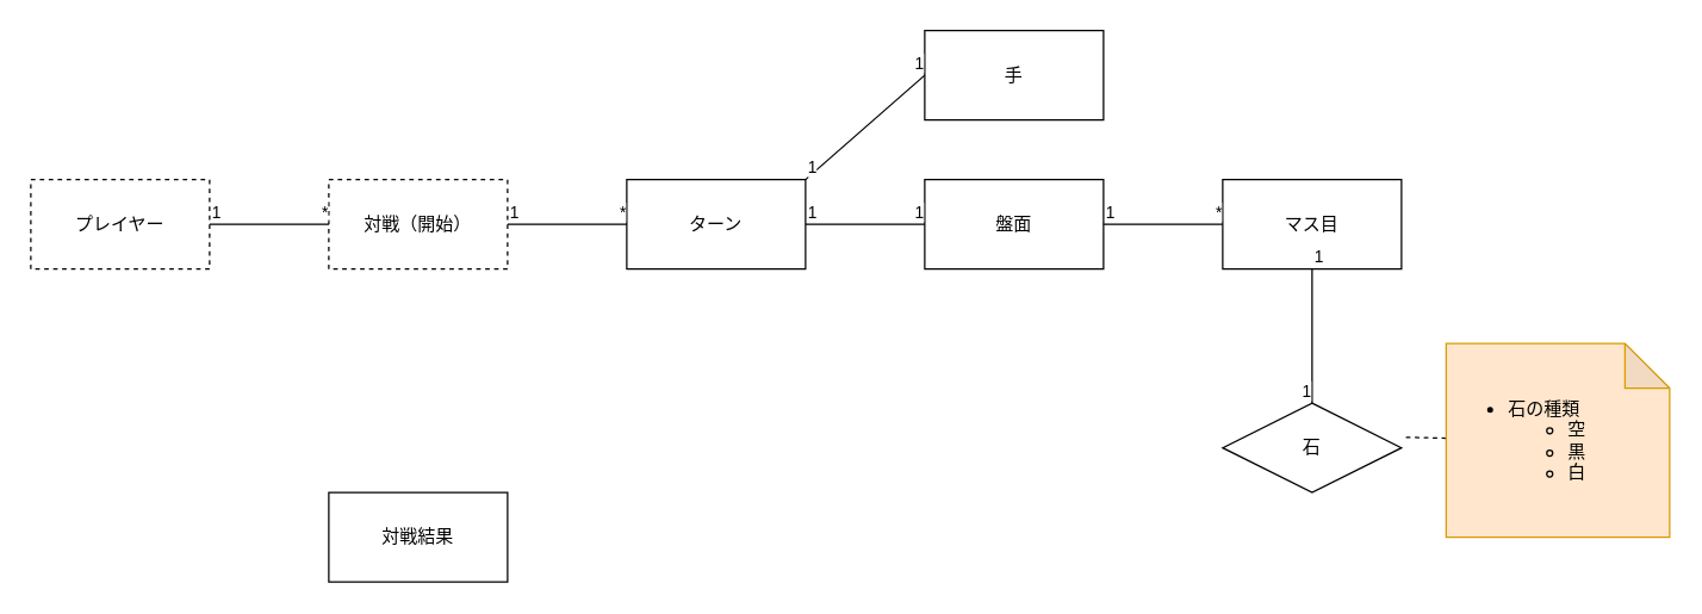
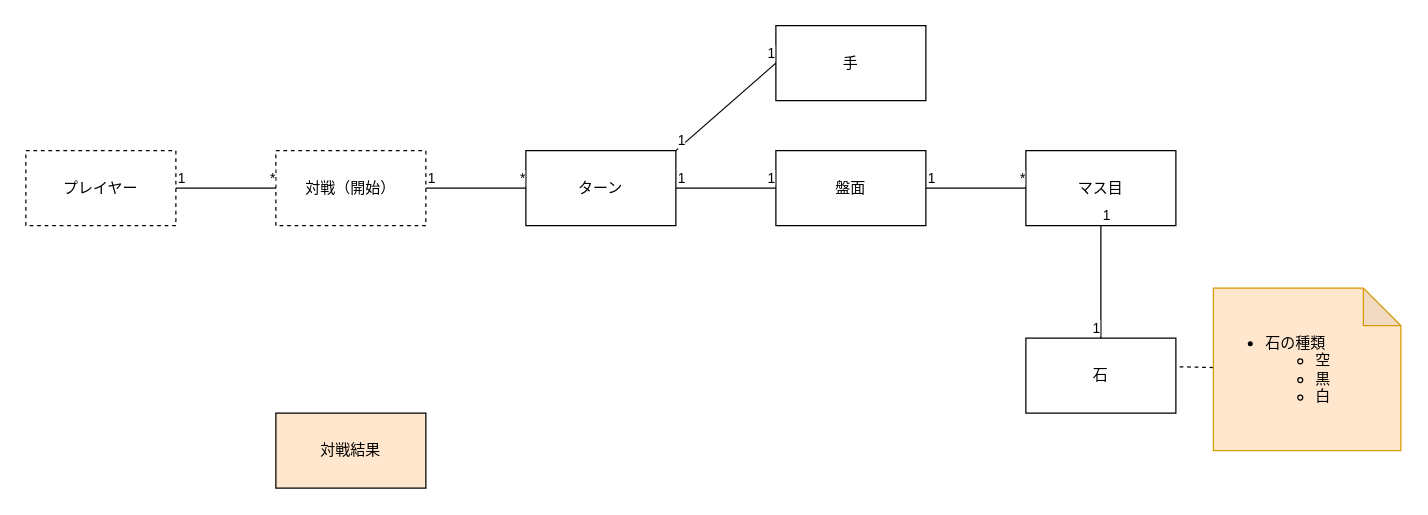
  <mxCell id="0" />
  <mxCell id="1" parent="0" />
  <mxCell id="2" value="対戦（開始）" style="rounded=0;whiteSpace=wrap;html=1;dashed=1;" vertex="1" parent="1"><mxGeometry x="220" y="120" width="120" height="60" as="geometry" /></mxCell>
- <mxCell id="3" value="石" style="rhombus;whiteSpace=wrap;html=1;" vertex="1" parent="1"><mxGeometry x="820" y="270" width="120" height="60" as="geometry" /></mxCell>
+ <mxCell id="3" value="石" style="rounded=0;whiteSpace=wrap;html=1;" vertex="1" parent="1"><mxGeometry x="820" y="270" width="120" height="60" as="geometry" /></mxCell>
  <mxCell id="4" value="盤面&lt;span style=&quot;font-family: monospace; font-size: 0px; text-align: start; text-wrap: nowrap;&quot;&gt;%3CmxGraphModel%3E%3Croot%3E%3CmxCell%20id%3D%220%22%2F%3E%3CmxCell%20id%3D%221%22%20parent%3D%220%22%2F%3E%3CmxCell%20id%3D%222%22%20value%3D%22%E5%AF%BE%E6%88%A6%EF%BC%88%E9%96%8B%E5%A7%8B%EF%BC%89%22%20style%3D%22rounded%3D0%3BwhiteSpace%3Dwrap%3Bhtml%3D1%3B%22%20vertex%3D%221%22%20parent%3D%221%22%3E%3CmxGeometry%20x%3D%2280%22%20y%3D%22150%22%20width%3D%22120%22%20height%3D%2260%22%20as%3D%22geometry%22%2F%3E%3C%2FmxCell%3E%3C%2Froot%3E%3C%2FmxGraphModel%3E&lt;/span&gt;" style="rounded=0;whiteSpace=wrap;html=1;" vertex="1" parent="1"><mxGeometry x="620" y="120" width="120" height="60" as="geometry" /></mxCell>
- <mxCell id="5" value="対戦結果" style="rounded=0;whiteSpace=wrap;html=1;" vertex="1" parent="1"><mxGeometry x="220" y="330" width="120" height="60" as="geometry" /></mxCell>
+ <mxCell id="5" value="対戦結果" style="rounded=0;whiteSpace=wrap;html=1;fillColor=#ffe6cc;" vertex="1" parent="1"><mxGeometry x="220" y="330" width="120" height="60" as="geometry" /></mxCell>
  <mxCell id="6" value="プレイヤー" style="rounded=0;whiteSpace=wrap;html=1;dashed=1;" vertex="1" parent="1"><mxGeometry x="20" y="120" width="120" height="60" as="geometry" /></mxCell>
  <mxCell id="7" style="edgeStyle=none;html=1;entryX=1.003;entryY=0.382;entryDx=0;entryDy=0;endArrow=none;endFill=0;dashed=1;entryPerimeter=0;" edge="1" parent="1" source="8" target="3"><mxGeometry relative="1" as="geometry" /></mxCell>
  <mxCell id="8" value="&lt;ul&gt;&lt;li&gt;&lt;span style=&quot;background-color: transparent;&quot;&gt;石の種類&lt;/span&gt;&lt;/li&gt;&lt;ul&gt;&lt;li&gt;&lt;font&gt;空&lt;/font&gt;&lt;/li&gt;&lt;li&gt;&lt;font&gt;黒&lt;/font&gt;&lt;/li&gt;&lt;li&gt;&lt;font&gt;白&lt;/font&gt;&lt;/li&gt;&lt;/ul&gt;&lt;/ul&gt;" style="shape=note;whiteSpace=wrap;html=1;backgroundOutline=1;darkOpacity=0.05;fillColor=#ffe6cc;strokeColor=#d79b00;align=left;" vertex="1" parent="1"><mxGeometry x="970" y="230" width="150" height="130" as="geometry" /></mxCell>
  <mxCell id="9" value="" style="endArrow=none;html=1;exitX=1;exitY=0.5;exitDx=0;exitDy=0;entryX=0;entryY=0.5;entryDx=0;entryDy=0;" edge="1" parent="1" source="6" target="2"><mxGeometry relative="1" as="geometry"><mxPoint x="10" y="149.38" as="sourcePoint" /><mxPoint x="170" y="149.38" as="targetPoint" /></mxGeometry></mxCell>
  <mxCell id="10" value="1" style="edgeLabel;resizable=0;html=1;align=left;verticalAlign=bottom;" connectable="0" vertex="1" parent="9"><mxGeometry x="-1" relative="1" as="geometry" /></mxCell>
  <mxCell id="11" value="*" style="edgeLabel;resizable=0;html=1;align=right;verticalAlign=bottom;" connectable="0" vertex="1" parent="9"><mxGeometry x="1" relative="1" as="geometry" /></mxCell>
  <mxCell id="12" value="ターン" style="rounded=0;whiteSpace=wrap;html=1;" vertex="1" parent="1"><mxGeometry x="420" y="120" width="120" height="60" as="geometry" /></mxCell>
  <mxCell id="13" value="" style="endArrow=none;html=1;exitX=1;exitY=0.5;exitDx=0;exitDy=0;entryX=0;entryY=0.5;entryDx=0;entryDy=0;" edge="1" parent="1" source="2" target="12"><mxGeometry relative="1" as="geometry"><mxPoint x="400" y="240" as="sourcePoint" /><mxPoint x="680" y="240" as="targetPoint" /></mxGeometry></mxCell>
  <mxCell id="14" value="1" style="edgeLabel;resizable=0;html=1;align=left;verticalAlign=bottom;" connectable="0" vertex="1" parent="13"><mxGeometry x="-1" relative="1" as="geometry" /></mxCell>
  <mxCell id="15" value="*" style="edgeLabel;resizable=0;html=1;align=right;verticalAlign=bottom;" connectable="0" vertex="1" parent="13"><mxGeometry x="1" relative="1" as="geometry" /></mxCell>
  <mxCell id="16" value="" style="endArrow=none;html=1;exitX=1;exitY=0.5;exitDx=0;exitDy=0;entryX=0;entryY=0.5;entryDx=0;entryDy=0;" edge="1" parent="1" source="12" target="4"><mxGeometry relative="1" as="geometry"><mxPoint x="590" y="230" as="sourcePoint" /><mxPoint x="710" y="230" as="targetPoint" /></mxGeometry></mxCell>
  <mxCell id="17" value="1" style="edgeLabel;resizable=0;html=1;align=left;verticalAlign=bottom;" connectable="0" vertex="1" parent="16"><mxGeometry x="-1" relative="1" as="geometry" /></mxCell>
  <mxCell id="18" value="1" style="edgeLabel;resizable=0;html=1;align=right;verticalAlign=bottom;" connectable="0" vertex="1" parent="16"><mxGeometry x="1" relative="1" as="geometry" /></mxCell>
  <mxCell id="19" value="&lt;div style=&quot;text-align: center;&quot;&gt;&lt;font&gt;&lt;span style=&quot;text-align: start; background-color: transparent;&quot;&gt;&lt;font&gt;マス目&lt;/font&gt;&lt;/span&gt;&lt;span style=&quot;font-family: monospace; font-size: 0px; text-align: start; text-wrap: nowrap; background-color: transparent;&quot;&gt;%3CmxGraphModel%3E%3Croot%3E%3CmxCell%20id%3D%220%22%2F%3E%3CmxCell%20id%3D%221%22%20parent%3D%220%22%2F%3E%3CmxCell%20id%3D%222%22%20value%3D%22%E5%AF%BE%E6%88%A6%EF%BC%88%E9%96%8B%E5%A7%8B%EF%BC%89%22%20style%3D%22rounded%3D0%3BwhiteSpace%3Dwrap%3Bhtml%3D1%3B%22%20vertex%3D%221%22%20parent%3D%221%22%3E%3CmxGeometry%20x%3D%2280%22%20y%3D%22150%22%20width%3D%22120%22%20height%3D%2260%22%20as%3D%22geometry%22%2F%3E%3C%2FmxCell%3E%3C%2Froot%3E%3C%2FmxGraphModel%3E&lt;/span&gt;&lt;/font&gt;&lt;/div&gt;" style="rounded=0;whiteSpace=wrap;html=1;strokeColor=default;" vertex="1" parent="1"><mxGeometry x="820" y="120" width="120" height="60" as="geometry" /></mxCell>
  <mxCell id="20" value="" style="endArrow=none;html=1;exitX=1;exitY=0.5;exitDx=0;exitDy=0;entryX=0;entryY=0.5;entryDx=0;entryDy=0;" edge="1" parent="1" source="4" target="19"><mxGeometry relative="1" as="geometry"><mxPoint x="750" y="210" as="sourcePoint" /><mxPoint x="830" y="210" as="targetPoint" /></mxGeometry></mxCell>
  <mxCell id="21" value="1" style="edgeLabel;resizable=0;html=1;align=left;verticalAlign=bottom;" connectable="0" vertex="1" parent="20"><mxGeometry x="-1" relative="1" as="geometry" /></mxCell>
  <mxCell id="22" value="*" style="edgeLabel;resizable=0;html=1;align=right;verticalAlign=bottom;" connectable="0" vertex="1" parent="20"><mxGeometry x="1" relative="1" as="geometry" /></mxCell>
  <mxCell id="23" value="" style="endArrow=none;html=1;exitX=0.5;exitY=1;exitDx=0;exitDy=0;entryX=0.5;entryY=0;entryDx=0;entryDy=0;" edge="1" parent="1" source="19" target="3"><mxGeometry relative="1" as="geometry"><mxPoint x="730" y="239.38" as="sourcePoint" /><mxPoint x="810" y="239.38" as="targetPoint" /></mxGeometry></mxCell>
  <mxCell id="24" value="1" style="edgeLabel;resizable=0;html=1;align=left;verticalAlign=bottom;" connectable="0" vertex="1" parent="23"><mxGeometry x="-1" relative="1" as="geometry" /></mxCell>
  <mxCell id="25" value="1" style="edgeLabel;resizable=0;html=1;align=right;verticalAlign=bottom;" connectable="0" vertex="1" parent="23"><mxGeometry x="1" relative="1" as="geometry" /></mxCell>
  <mxCell id="26" value="手" style="rounded=0;whiteSpace=wrap;html=1;" vertex="1" parent="1"><mxGeometry x="620" y="20" width="120" height="60" as="geometry" /></mxCell>
  <mxCell id="27" value="" style="endArrow=none;html=1;exitX=1;exitY=0;exitDx=0;exitDy=0;entryX=0;entryY=0.5;entryDx=0;entryDy=0;" edge="1" parent="1" source="12" target="26"><mxGeometry relative="1" as="geometry"><mxPoint x="510" y="50" as="sourcePoint" /><mxPoint x="590" y="50" as="targetPoint" /></mxGeometry></mxCell>
  <mxCell id="28" value="1" style="edgeLabel;resizable=0;html=1;align=left;verticalAlign=bottom;" connectable="0" vertex="1" parent="27"><mxGeometry x="-1" relative="1" as="geometry" /></mxCell>
  <mxCell id="29" value="1" style="edgeLabel;resizable=0;html=1;align=right;verticalAlign=bottom;" connectable="0" vertex="1" parent="27"><mxGeometry x="1" relative="1" as="geometry" /></mxCell>
